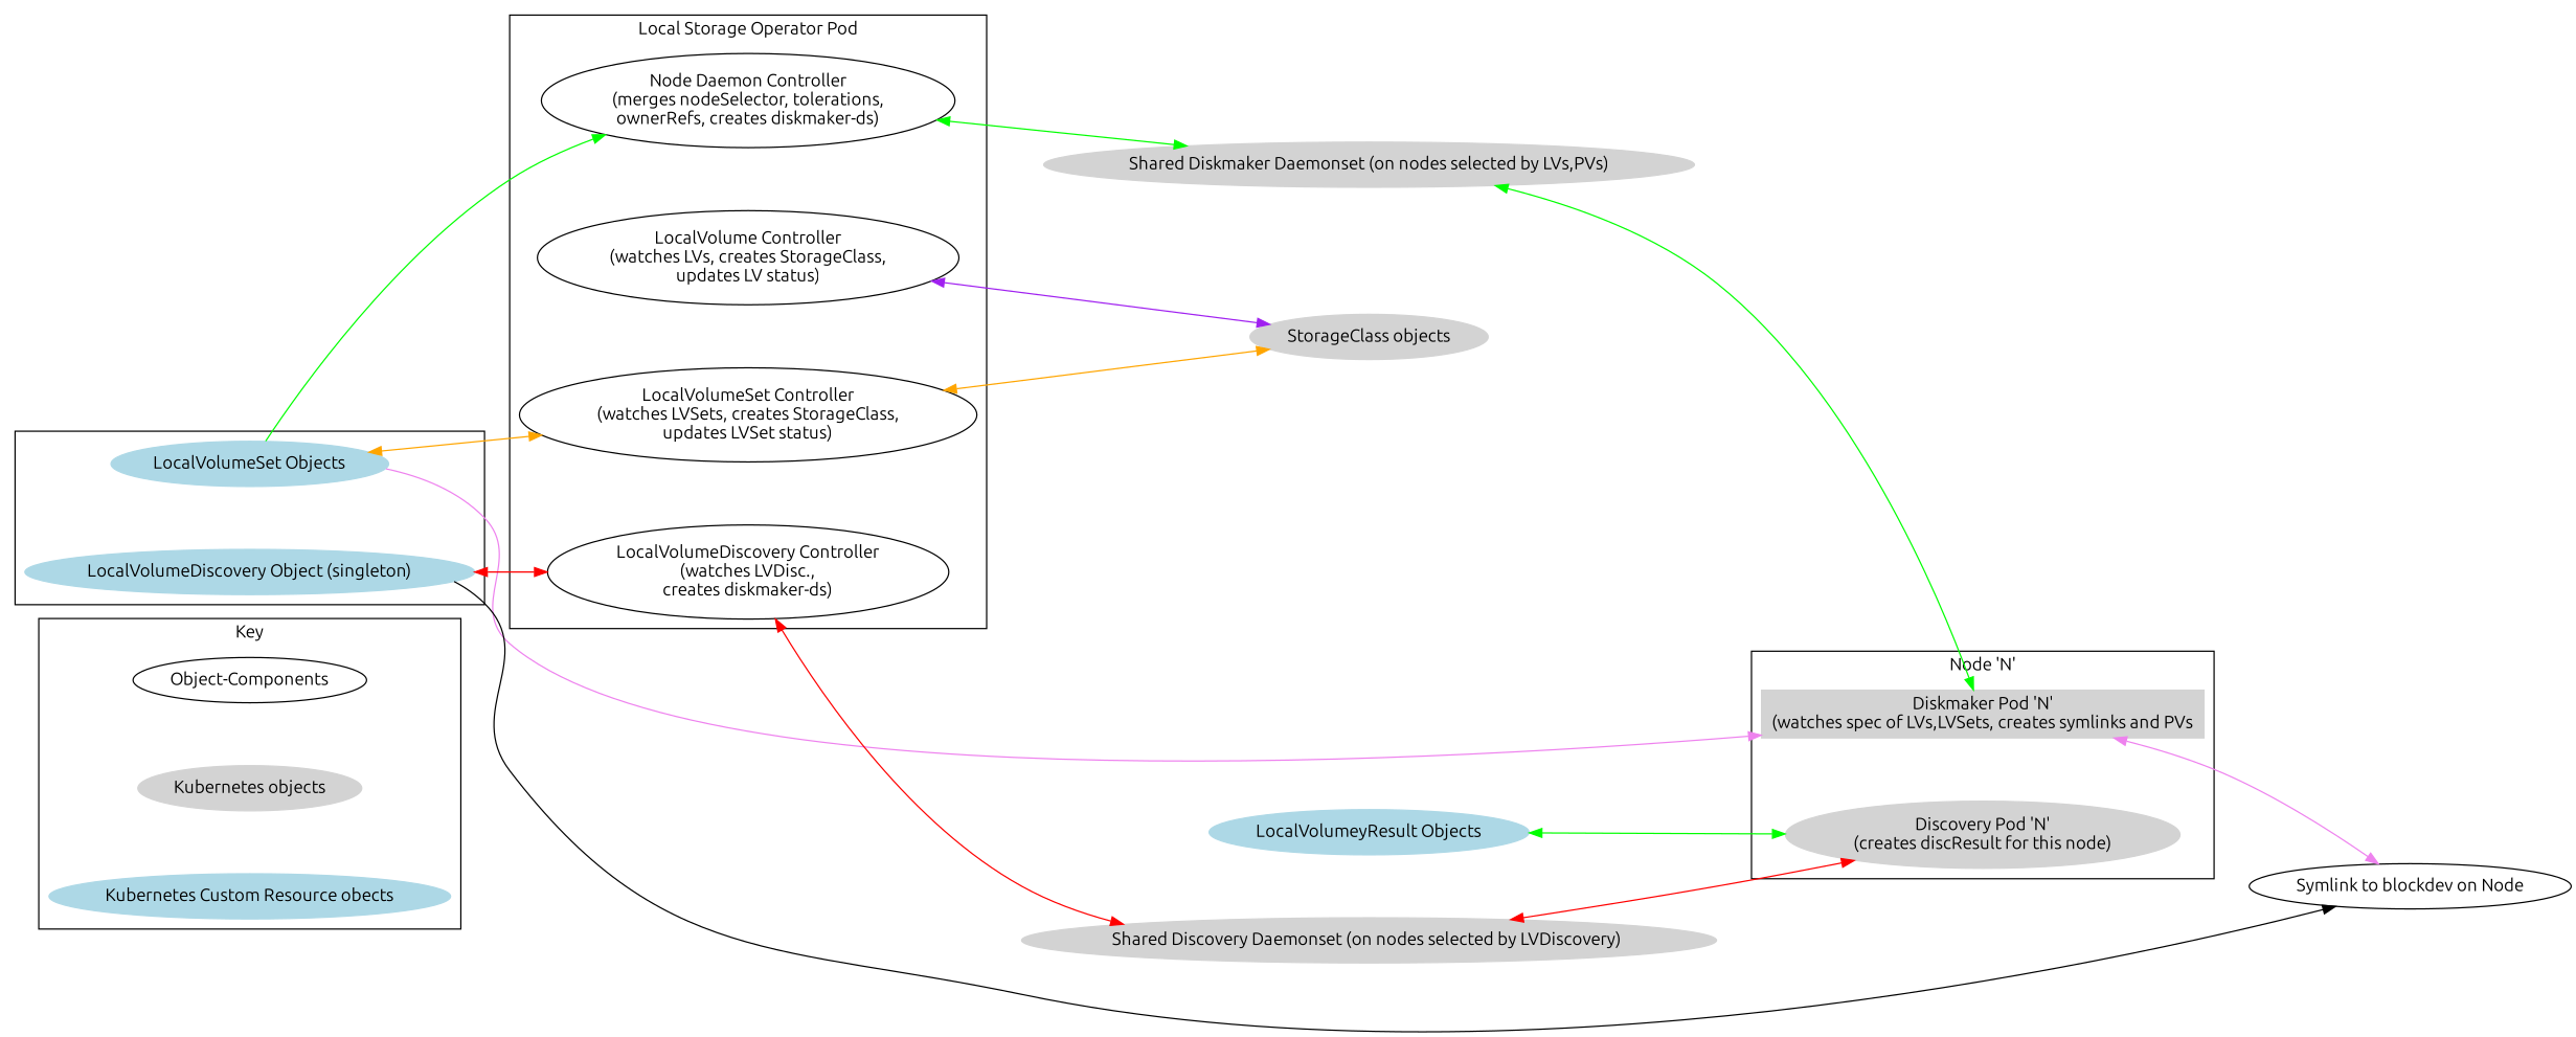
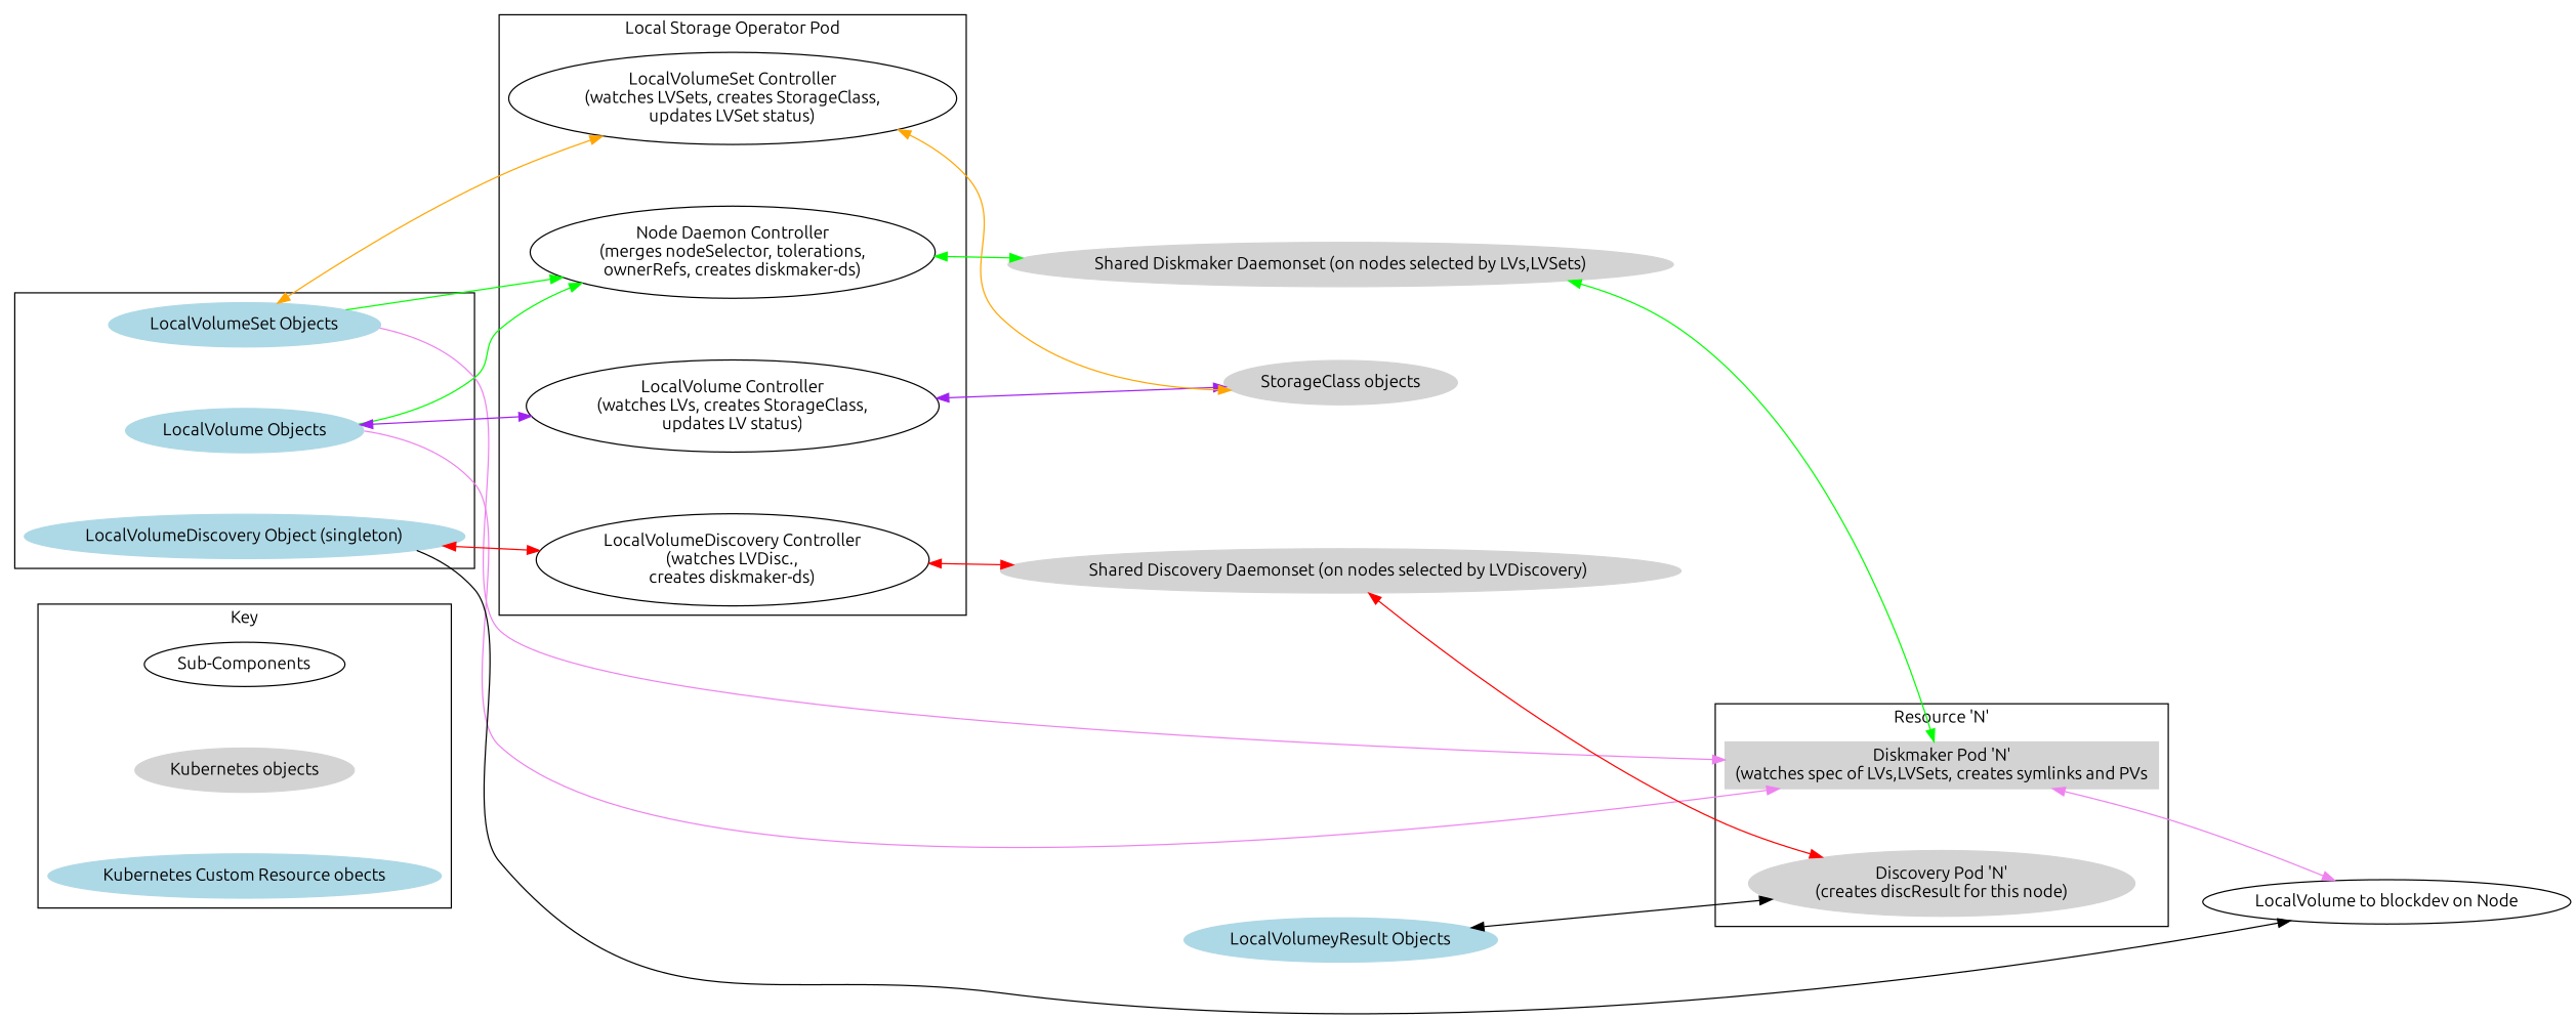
  digraph {
    fontname=Ubuntu
    nodesep=0.7
    rankdir=LR
    node [fontname=Ubuntu shape=ellipse style=filled]
    edge [color=green dir=both fontname=Ubuntu]
-   n1 [label="Object-Components" shape="" style=""]
+   n1 [label="Sub-Components" shape="" style=""]
    n2 [color=lightgrey label="Kubernetes objects"]
    n3 [color=lightblue label="Kubernetes Custom Resource obects"]
    n4 [color=lightblue label="LocalVolumeSet Objects"]
+   n5 [color=lightblue label="LocalVolume Objects"]
    n6 [color=lightblue label="LocalVolumeDiscovery Object (singleton)"]
    n7 [label="Node Daemon Controller\n(merges nodeSelector, tolerations,\nownerRefs, creates diskmaker-ds)" shape="" style=""]
    n8 [label="LocalVolume Controller\n(watches LVs, creates StorageClass,\nupdates LV status)" shape="" style=""]
    n9 [label="LocalVolumeSet Controller\n(watches LVSets, creates StorageClass,\nupdates LVSet status)" shape="" style=""]
    n10 [label="LocalVolumeDiscovery Controller\n(watches LVDisc.,\ncreates diskmaker-ds)" shape="" style=""]
    n11 [color=lightgrey label="Diskmaker Pod 'N'\n(watches spec of LVs,LVSets, creates symlinks and PVs" shape=rectangle]
    n12 [color=lightgrey label="Discovery Pod 'N'\n(creates discResult for this node)"]
-   n13 [label="Symlink to blockdev on Node" shape="" style=""]
-   n14 [color=lightgrey label="Shared Diskmaker Daemonset (on nodes selected by LVs,PVs)"]
+   n13 [label="LocalVolume to blockdev on Node" shape="" style=""]
+   n14 [color=lightgrey label="Shared Diskmaker Daemonset (on nodes selected by LVs,LVSets)"]
    n15 [color=lightgrey label="StorageClass objects"]
    n16 [color=lightgrey label="Shared Discovery Daemonset (on nodes selected by LVDiscovery) "]
    n17 [color=lightblue label="LocalVolumeyResult Objects"]
    subgraph cluster_1 {
      label=Key
      n1
      n2
      n3
    }
    subgraph cluster_2 {
      n4
+     n5
      n6
    }
    subgraph cluster_3 {
      label="Local Storage Operator Pod"
      n7
      n8
      n9
      n10
    }
    subgraph cluster_4 {
-     label="Node 'N'"
+     label="Resource 'N'"
      n11
      n12
    }
    n4 -> n7 [dir=forward]
    n4 -> n9 [color=orange]
    n4 -> n11 [color=violet dir=forward]
+   n5 -> n7 [dir=forward]
+   n5 -> n8 [color=purple]
+   n5 -> n11 [color=violet dir=forward]
    n6 -> n10 [color=red]
    n6 -> n13 [dir=forward color=""]
    n7 -> n14
    n8 -> n15 [color=purple]
    n9 -> n15 [color=orange]
    n10 -> n16 [color=red]
    n11 -> n13 [color=violet]
    n14 -> n11
    n16 -> n12 [color=red]
-   n17 -> n12
+   n17 -> n12 [color=""]
  }
